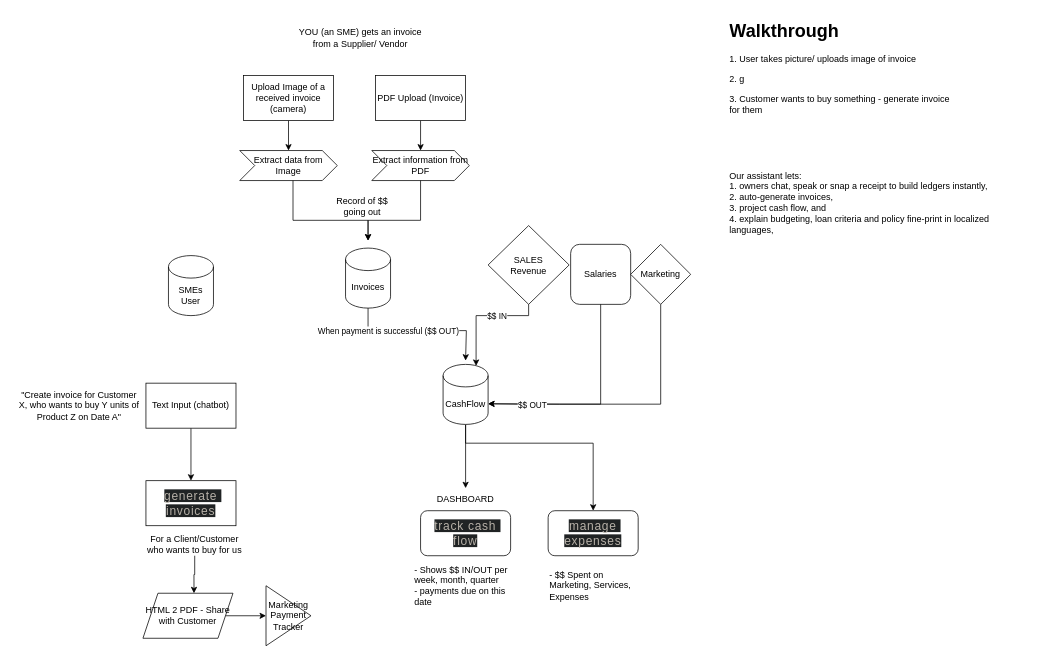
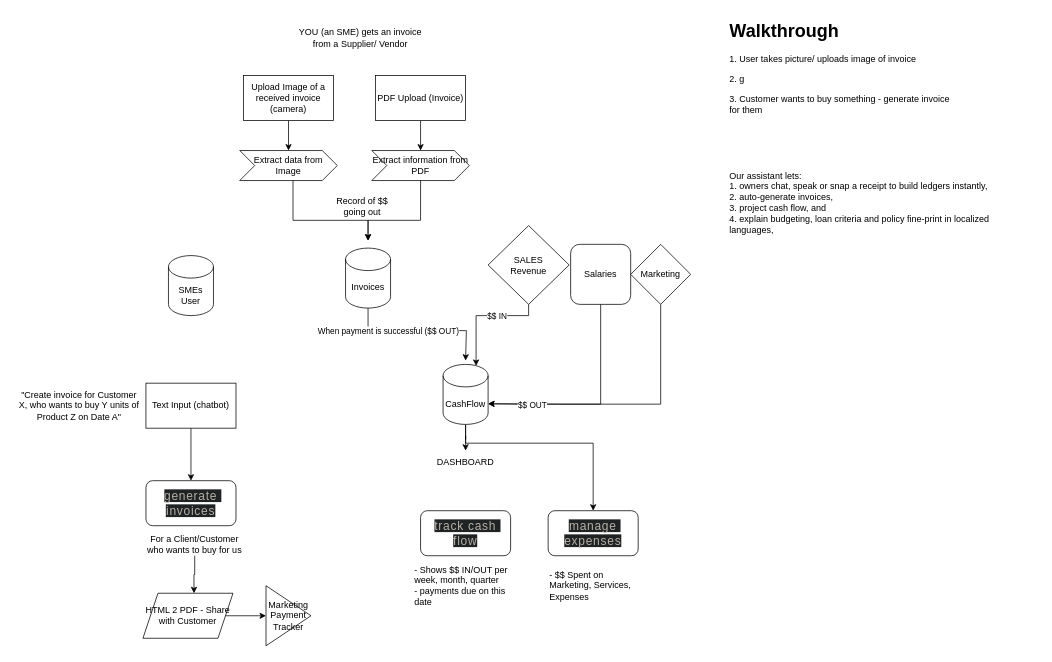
  <mxCell id="0" />
  <mxCell id="1" parent="0" />
  <mxCell id="2" style="edgeStyle=orthogonalEdgeStyle;rounded=0;orthogonalLoop=1;jettySize=auto;html=1;entryX=0.5;entryY=0;entryDx=0;entryDy=0;" edge="1" parent="1" source="3" target="9"><mxGeometry relative="1" as="geometry" /></mxCell>
  <mxCell id="3" value="Text Input (chatbot)" style="rounded=0;whiteSpace=wrap;html=1;" vertex="1" parent="1"><mxGeometry x="194" y="510" width="120" height="60" as="geometry" /></mxCell>
  <mxCell id="4" style="edgeStyle=orthogonalEdgeStyle;rounded=0;orthogonalLoop=1;jettySize=auto;html=1;" edge="1" parent="1" source="5" target="18"><mxGeometry relative="1" as="geometry" /></mxCell>
  <mxCell id="5" value="Upload Image of a received invoice (camera)" style="rounded=0;whiteSpace=wrap;html=1;" vertex="1" parent="1"><mxGeometry x="324" y="100" width="120" height="60" as="geometry" /></mxCell>
  <mxCell id="6" style="edgeStyle=orthogonalEdgeStyle;rounded=0;orthogonalLoop=1;jettySize=auto;html=1;" edge="1" parent="1" source="7" target="20"><mxGeometry relative="1" as="geometry" /></mxCell>
  <mxCell id="7" value="PDF Upload (Invoice)" style="rounded=0;whiteSpace=wrap;html=1;" vertex="1" parent="1"><mxGeometry x="500" y="100" width="120" height="60" as="geometry" /></mxCell>
  <mxCell id="8" value="&lt;span style=&quot;color: rgb(183, 177, 168); font-family: Tomorrow, &amp;quot;Tomorrow Placeholder&amp;quot;, sans-serif; font-size: 16px; font-style: normal; font-variant-ligatures: normal; font-variant-caps: normal; font-weight: 400; letter-spacing: 0.96px; orphans: 2; text-align: start; text-indent: 0px; text-transform: none; widows: 2; word-spacing: 0px; -webkit-text-stroke-width: 0px; white-space: pre-wrap; background-color: rgb(32, 35, 36); text-decoration-thickness: initial; text-decoration-style: initial; text-decoration-color: initial; display: inline !important; float: none;&quot;&gt;track cash flow&lt;/span&gt;" style="rounded=1;whiteSpace=wrap;html=1;" vertex="1" parent="1"><mxGeometry x="560" y="680" width="120" height="60" as="geometry" /></mxCell>
- <mxCell id="9" value="&lt;span style=&quot;color: rgb(183, 177, 168); font-family: Tomorrow, &amp;quot;Tomorrow Placeholder&amp;quot;, sans-serif; font-size: 16px; letter-spacing: 0.96px; text-align: start; white-space-collapse: preserve; background-color: rgb(32, 35, 36);&quot;&gt;generate invoices&lt;/span&gt;" style="whiteSpace=wrap;html=1;rounded=0;" vertex="1" parent="1"><mxGeometry x="194" y="640" width="120" height="60" as="geometry" /></mxCell>
+ <mxCell id="9" value="&lt;span style=&quot;color: rgb(183, 177, 168); font-family: Tomorrow, &amp;quot;Tomorrow Placeholder&amp;quot;, sans-serif; font-size: 16px; letter-spacing: 0.96px; text-align: start; white-space-collapse: preserve; background-color: rgb(32, 35, 36);&quot;&gt;generate invoices&lt;/span&gt;" style="rounded=1;whiteSpace=wrap;html=1;" vertex="1" parent="1"><mxGeometry x="194" y="640" width="120" height="60" as="geometry" /></mxCell>
  <mxCell id="10" value="&lt;span style=&quot;color: rgb(183, 177, 168); font-family: Tomorrow, &amp;quot;Tomorrow Placeholder&amp;quot;, sans-serif; font-size: 16px; letter-spacing: 0.96px; text-align: start; white-space-collapse: preserve; background-color: rgb(32, 35, 36);&quot;&gt;manage expenses&lt;/span&gt;" style="rounded=1;whiteSpace=wrap;html=1;" vertex="1" parent="1"><mxGeometry x="730" y="680" width="120" height="60" as="geometry" /></mxCell>
  <mxCell id="11" style="edgeStyle=orthogonalEdgeStyle;rounded=0;orthogonalLoop=1;jettySize=auto;html=1;" edge="1" parent="1" source="13"><mxGeometry relative="1" as="geometry"><mxPoint x="620" y="480" as="targetPoint" /><Array as="points"><mxPoint x="490" y="440" /><mxPoint x="621" y="440" /></Array></mxGeometry></mxCell>
  <mxCell id="12" value="When payment is successful ($$ OUT)" style="edgeLabel;html=1;align=center;verticalAlign=middle;resizable=0;points=[];" vertex="1" connectable="0" parent="11"><mxGeometry x="-0.443" relative="1" as="geometry"><mxPoint as="offset" /></mxGeometry></mxCell>
  <mxCell id="13" value="Invoices" style="shape=cylinder3;whiteSpace=wrap;html=1;boundedLbl=1;backgroundOutline=1;size=15;" vertex="1" parent="1"><mxGeometry x="460" y="330" width="60" height="80" as="geometry" /></mxCell>
  <mxCell id="14" value="SMEs&lt;div&gt;User&lt;/div&gt;" style="shape=cylinder3;whiteSpace=wrap;html=1;boundedLbl=1;backgroundOutline=1;size=15;" vertex="1" parent="1"><mxGeometry x="224" y="340" width="60" height="80" as="geometry" /></mxCell>
  <mxCell id="15" style="edgeStyle=orthogonalEdgeStyle;rounded=0;orthogonalLoop=1;jettySize=auto;html=1;" edge="1" parent="1" source="17" target="26"><mxGeometry relative="1" as="geometry" /></mxCell>
  <mxCell id="16" style="edgeStyle=orthogonalEdgeStyle;rounded=0;orthogonalLoop=1;jettySize=auto;html=1;entryX=0.5;entryY=0;entryDx=0;entryDy=0;" edge="1" parent="1" source="17" target="10"><mxGeometry relative="1" as="geometry"><Array as="points"><mxPoint x="620" y="590" /><mxPoint x="790" y="590" /></Array></mxGeometry></mxCell>
  <mxCell id="17" value="CashFlow" style="shape=cylinder3;whiteSpace=wrap;html=1;boundedLbl=1;backgroundOutline=1;size=15;" vertex="1" parent="1"><mxGeometry x="590" y="485" width="60" height="80" as="geometry" /></mxCell>
  <mxCell id="18" value="Extract data from Image" style="shape=step;perimeter=stepPerimeter;whiteSpace=wrap;html=1;fixedSize=1;" vertex="1" parent="1"><mxGeometry x="319" y="200" width="130" height="40" as="geometry" /></mxCell>
  <mxCell id="19" style="edgeStyle=orthogonalEdgeStyle;rounded=0;orthogonalLoop=1;jettySize=auto;html=1;" edge="1" parent="1" source="18"><mxGeometry relative="1" as="geometry"><mxPoint x="490" y="320" as="targetPoint" /><Array as="points"><mxPoint x="390" y="293" /></Array></mxGeometry></mxCell>
  <mxCell id="20" value="Extract information from PDF" style="shape=step;perimeter=stepPerimeter;whiteSpace=wrap;html=1;fixedSize=1;" vertex="1" parent="1"><mxGeometry x="495" y="200" width="130" height="40" as="geometry" /></mxCell>
  <mxCell id="21" style="edgeStyle=orthogonalEdgeStyle;rounded=0;orthogonalLoop=1;jettySize=auto;html=1;" edge="1" parent="1" source="20"><mxGeometry relative="1" as="geometry"><mxPoint x="490" y="320" as="targetPoint" /><Array as="points"><mxPoint x="560" y="293" /></Array></mxGeometry></mxCell>
  <mxCell id="22" value="- Shows $$ IN/OUT per week, month, quarter&lt;div&gt;- payments due on this date&lt;/div&gt;" style="text;html=1;align=left;verticalAlign=middle;whiteSpace=wrap;rounded=0;" vertex="1" parent="1"><mxGeometry x="550" y="760" width="140" height="40" as="geometry" /></mxCell>
  <mxCell id="23" value="&lt;h1 style=&quot;margin-top: 0px;&quot;&gt;Walkthrough&lt;/h1&gt;&lt;p&gt;1. User takes picture/ uploads image of invoice&lt;/p&gt;&lt;p&gt;2. g&lt;/p&gt;&lt;p&gt;3. Customer wants to buy something - generate invoice for them&lt;/p&gt;&lt;p&gt;&lt;br&gt;&lt;/p&gt;" style="text;html=1;whiteSpace=wrap;overflow=hidden;rounded=0;" vertex="1" parent="1"><mxGeometry x="970" y="20" width="310" height="150" as="geometry" /></mxCell>
  <mxCell id="24" value="For a Client/Customer who wants to buy for us" style="text;html=1;align=center;verticalAlign=middle;whiteSpace=wrap;rounded=0;" vertex="1" parent="1"><mxGeometry x="194" y="710" width="130" height="30" as="geometry" /></mxCell>
  <mxCell id="25" value="- $$ Spent on Marketing, Services, Expenses" style="text;html=1;align=left;verticalAlign=middle;whiteSpace=wrap;rounded=0;" vertex="1" parent="1"><mxGeometry x="730" y="765" width="130" height="30" as="geometry" /></mxCell>
- <mxCell id="26" value="DASHBOARD" style="text;html=1;align=center;verticalAlign=middle;whiteSpace=wrap;rounded=0;" vertex="1" parent="1"><mxGeometry x="590" y="650" width="60" height="30" as="geometry" /></mxCell>
+ <mxCell id="26" value="DASHBOARD" style="text;html=1;align=center;verticalAlign=middle;whiteSpace=wrap;rounded=0;" vertex="1" parent="1"><mxGeometry x="590" y="600" width="60" height="30" as="geometry" /></mxCell>
  <mxCell id="27" value="YOU (an SME) gets an invoice from a Supplier/ Vendor" style="text;html=1;align=center;verticalAlign=middle;whiteSpace=wrap;rounded=0;" vertex="1" parent="1"><mxGeometry x="390" y="20" width="180" height="60" as="geometry" /></mxCell>
  <mxCell id="28" value="Our assistant lets:&#10;1. owners chat, speak or snap a receipt to build ledgers instantly, &#10;2. auto-generate invoices, &#10;3. project cash flow, and &#10;4. explain budgeting, loan criteria and policy fine-print in localized languages," style="text;whiteSpace=wrap;" vertex="1" parent="1"><mxGeometry x="970" y="220" width="410" height="130" as="geometry" /></mxCell>
  <mxCell id="29" value="Record of $$ going out" style="text;html=1;align=center;verticalAlign=middle;whiteSpace=wrap;rounded=0;" vertex="1" parent="1"><mxGeometry x="435" y="260" width="95" height="30" as="geometry" /></mxCell>
  <mxCell id="30" value="&lt;div&gt;SALES&lt;/div&gt;Revenue" style="rhombus;whiteSpace=wrap;html=1;" vertex="1" parent="1"><mxGeometry x="650" y="300" width="108" height="105" as="geometry" /></mxCell>
  <mxCell id="31" value="Salaries" style="whiteSpace=wrap;html=1;rounded=1;" vertex="1" parent="1"><mxGeometry x="760" y="325" width="80" height="80" as="geometry" /></mxCell>
  <mxCell id="32" value="Marketing" style="rhombus;whiteSpace=wrap;html=1;" vertex="1" parent="1"><mxGeometry x="840" y="325" width="80" height="80" as="geometry" /></mxCell>
  <mxCell id="33" style="edgeStyle=orthogonalEdgeStyle;rounded=0;orthogonalLoop=1;jettySize=auto;html=1;entryX=0.733;entryY=0.025;entryDx=0;entryDy=0;entryPerimeter=0;" edge="1" parent="1" source="30" target="17"><mxGeometry relative="1" as="geometry"><Array as="points"><mxPoint x="704" y="420" /><mxPoint x="634" y="420" /></Array></mxGeometry></mxCell>
  <mxCell id="34" value="$$ IN" style="edgeLabel;html=1;align=center;verticalAlign=middle;resizable=0;points=[];" vertex="1" connectable="0" parent="33"><mxGeometry x="-0.241" relative="1" as="geometry"><mxPoint as="offset" /></mxGeometry></mxCell>
  <mxCell id="35" style="edgeStyle=orthogonalEdgeStyle;rounded=0;orthogonalLoop=1;jettySize=auto;html=1;entryX=1;entryY=0;entryDx=0;entryDy=52.5;entryPerimeter=0;" edge="1" parent="1" source="31" target="17"><mxGeometry relative="1" as="geometry"><Array as="points"><mxPoint x="800" y="538" /><mxPoint x="705" y="538" /></Array></mxGeometry></mxCell>
  <mxCell id="36" style="edgeStyle=orthogonalEdgeStyle;rounded=0;orthogonalLoop=1;jettySize=auto;html=1;entryX=1;entryY=0;entryDx=0;entryDy=52.5;entryPerimeter=0;" edge="1" parent="1" source="32" target="17"><mxGeometry relative="1" as="geometry"><Array as="points"><mxPoint x="880" y="538" /><mxPoint x="745" y="538" /></Array></mxGeometry></mxCell>
  <mxCell id="37" value="$$ OUT" style="edgeLabel;html=1;align=center;verticalAlign=middle;resizable=0;points=[];" vertex="1" connectable="0" parent="36"><mxGeometry x="0.675" y="1" relative="1" as="geometry"><mxPoint as="offset" /></mxGeometry></mxCell>
  <mxCell id="38" value="&quot;Create invoice for Customer X, who wants to buy Y units of Product Z on Date A&quot;" style="text;html=1;align=center;verticalAlign=middle;whiteSpace=wrap;rounded=0;" vertex="1" parent="1"><mxGeometry x="20" y="520" width="170" height="40" as="geometry" /></mxCell>
  <mxCell id="39" style="edgeStyle=orthogonalEdgeStyle;rounded=0;orthogonalLoop=1;jettySize=auto;html=1;entryX=0;entryY=0.5;entryDx=0;entryDy=0;" edge="1" parent="1" source="40" target="42"><mxGeometry relative="1" as="geometry" /></mxCell>
  <mxCell id="40" value="HTML 2 PDF - Share with Customer" style="shape=parallelogram;perimeter=parallelogramPerimeter;whiteSpace=wrap;html=1;fixedSize=1;" vertex="1" parent="1"><mxGeometry x="190" y="790" width="120" height="60" as="geometry" /></mxCell>
  <mxCell id="41" style="edgeStyle=orthogonalEdgeStyle;rounded=0;orthogonalLoop=1;jettySize=auto;html=1;entryX=0.567;entryY=0;entryDx=0;entryDy=0;entryPerimeter=0;" edge="1" parent="1" source="24" target="40"><mxGeometry relative="1" as="geometry" /></mxCell>
  <mxCell id="42" value="Marketing Payment Tracker" style="triangle;whiteSpace=wrap;html=1;" vertex="1" parent="1"><mxGeometry x="354" y="780" width="60" height="80" as="geometry" /></mxCell>
